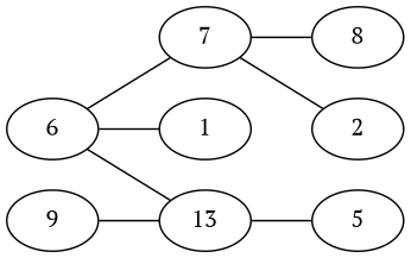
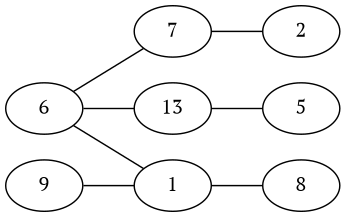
  strict graph {
    fontname="PT Serif"
    rankdir=LR
    node [fontname="PT Serif"]
    edge [fontname="PT Serif"]
    6
    7
    n3 [label=13]
    1
    8
    2
    5
    9
    6 -- 7
    6 -- n3
    6 -- 1
-   7 -- 8
+   1 -- 8
    7 -- 2
    n3 -- 5
-   9 -- n3
+   9 -- 1
  }
